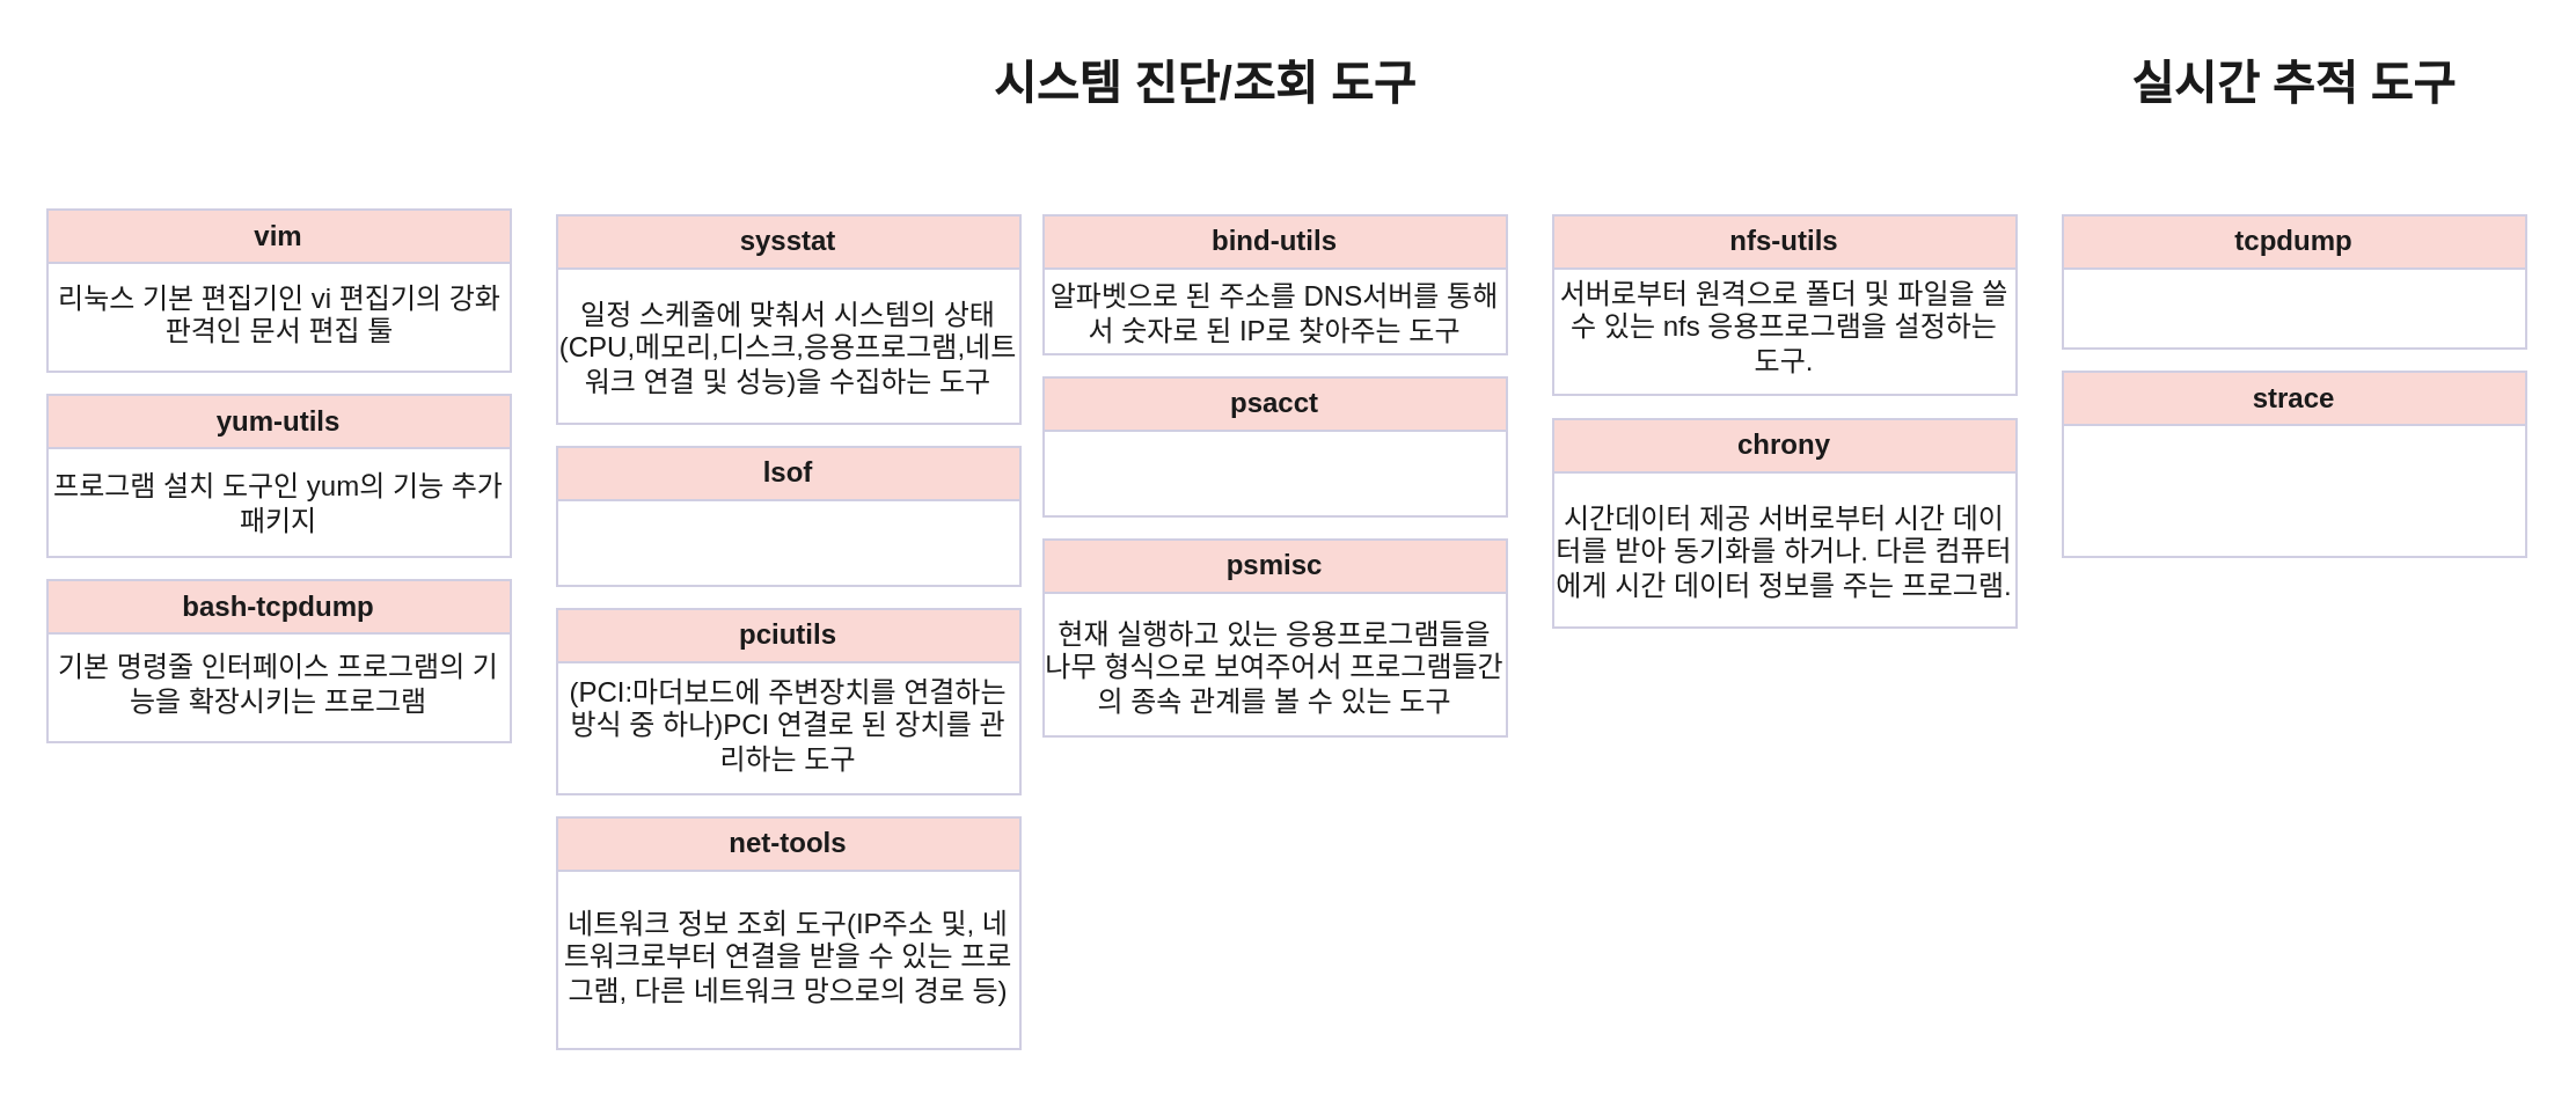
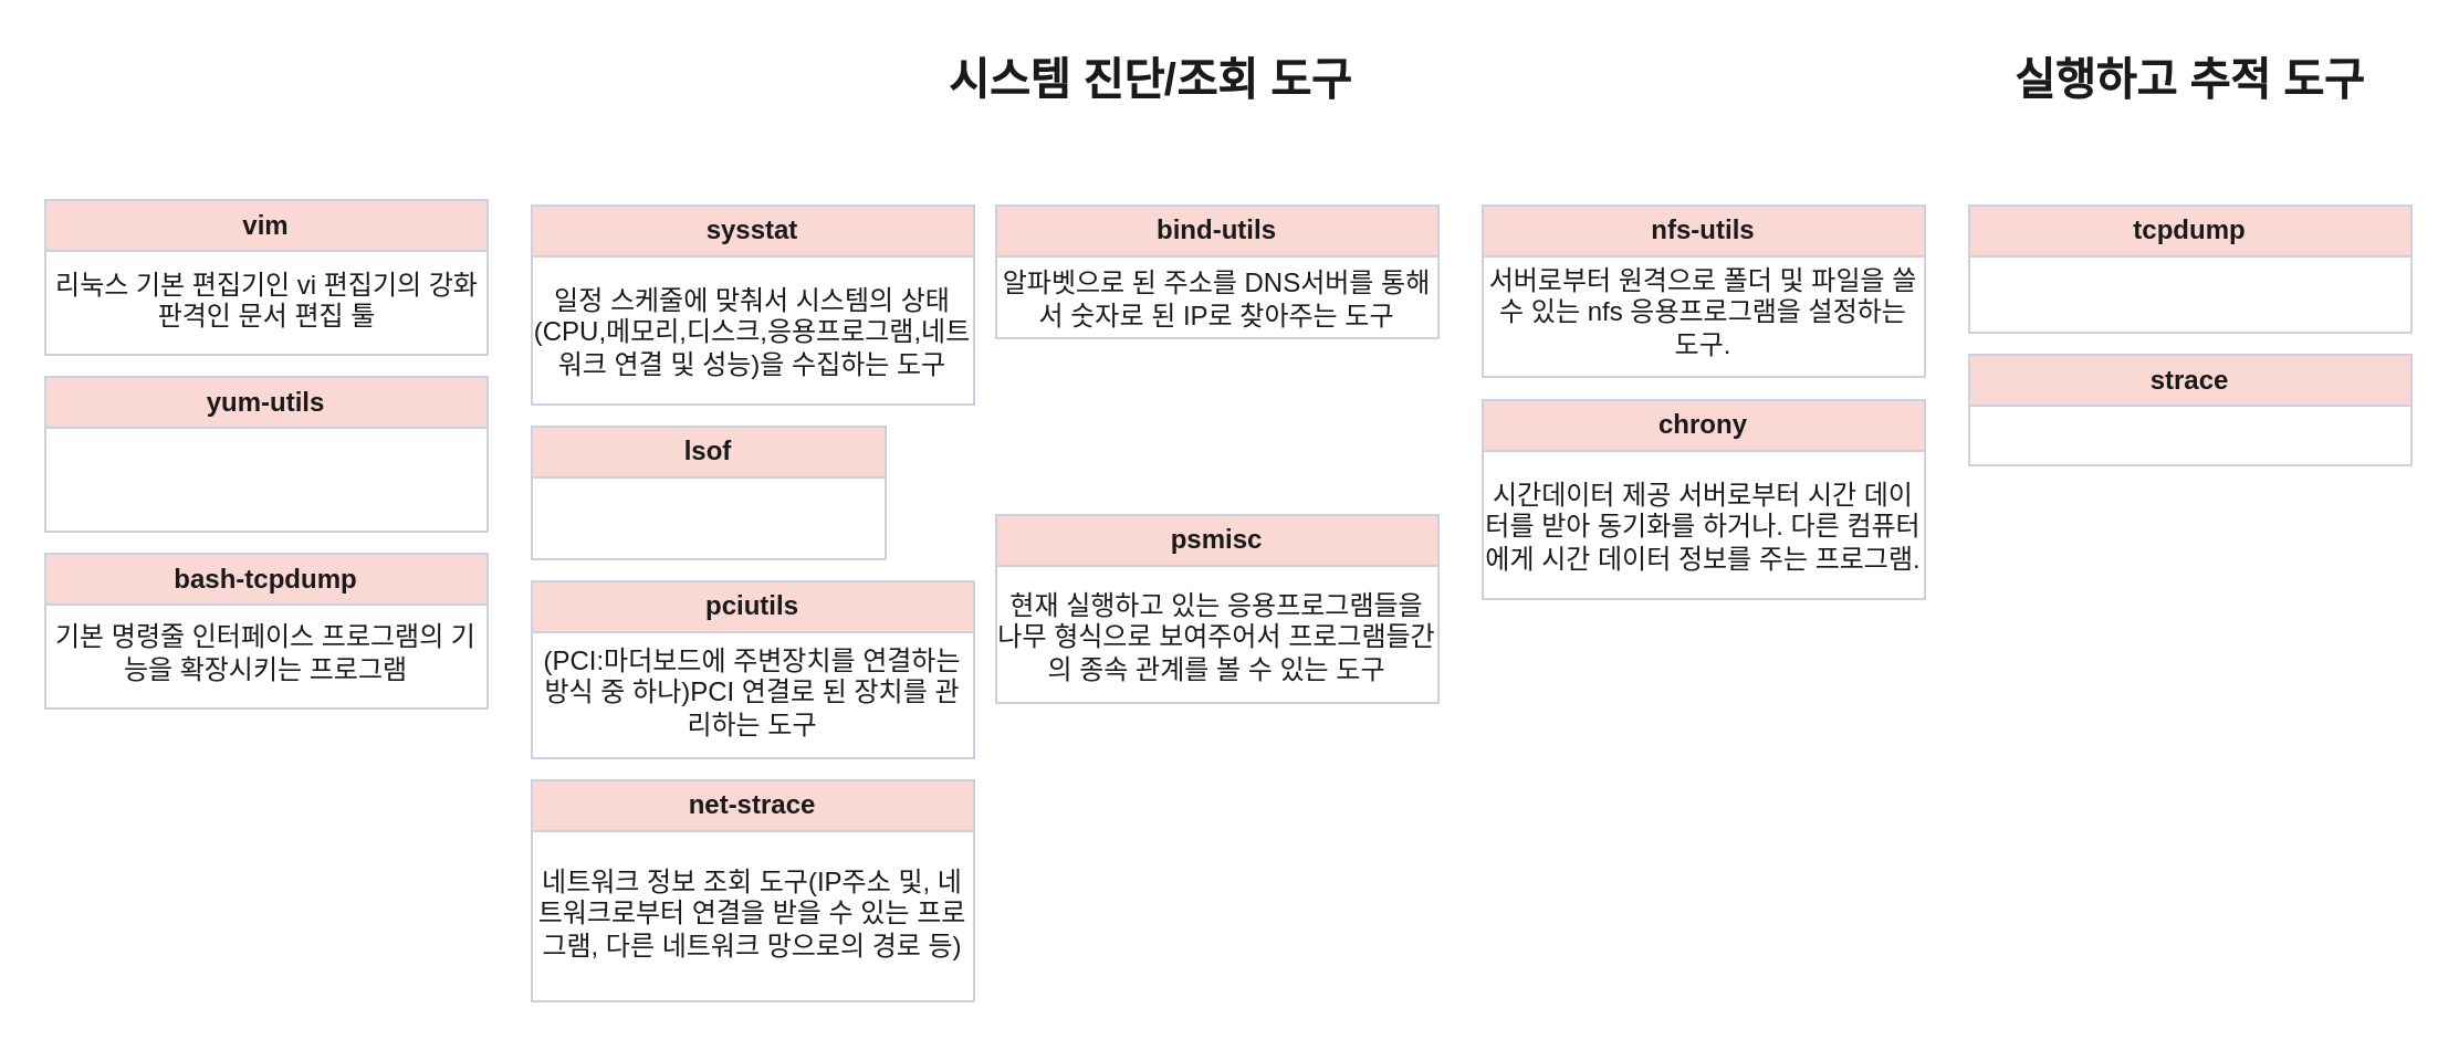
  <mxCell id="0" />
  <mxCell id="1" parent="0" />
  <mxCell id="2" value="vim" style="swimlane;whiteSpace=wrap;html=1;rounded=0;labelBackgroundColor=none;fillColor=#FAD9D5;strokeColor=#D0CEE2;fontColor=#1A1A1A;" vertex="1" parent="1"><mxGeometry x="20" y="90" width="200" height="70" as="geometry" /></mxCell>
  <mxCell id="3" value="리눅스 기본 편집기인 vi 편집기의 강화판격인 문서 편집 툴" style="text;html=1;strokeColor=none;fillColor=none;align=center;verticalAlign=top;whiteSpace=wrap;rounded=0;labelBackgroundColor=none;fontColor=#1A1A1A;" vertex="1" parent="2"><mxGeometry x="3" y="25" width="195" height="40" as="geometry" /></mxCell>
  <mxCell id="4" value="bash-tcpdump" style="swimlane;whiteSpace=wrap;html=1;rounded=0;labelBackgroundColor=none;fillColor=#FAD9D5;strokeColor=#D0CEE2;fontColor=#1A1A1A;" vertex="1" parent="1"><mxGeometry x="20" y="250" width="200" height="70" as="geometry" /></mxCell>
  <mxCell id="5" value="기본 명령줄 인터페이스 프로그램의 기능을 확장시키는 프로그램" style="text;html=1;strokeColor=none;fillColor=none;align=center;verticalAlign=middle;whiteSpace=wrap;rounded=0;labelBackgroundColor=none;fontColor=#1A1A1A;" vertex="1" parent="4"><mxGeometry y="30" width="200" height="30" as="geometry" /></mxCell>
  <mxCell id="6" value="sysstat" style="swimlane;whiteSpace=wrap;html=1;labelBackgroundColor=none;fillColor=#FAD9D5;strokeColor=#D0CEE2;fontColor=#1A1A1A;" vertex="1" parent="1"><mxGeometry x="240" y="92.5" width="200" height="90" as="geometry" /></mxCell>
  <mxCell id="7" value="일정 스케줄에 맞춰서 시스템의 상태(CPU,메모리,디스크,응용프로그램,네트워크 연결 및 성능)을 수집하는 도구" style="text;html=1;strokeColor=none;fillColor=none;align=center;verticalAlign=middle;whiteSpace=wrap;rounded=0;labelBackgroundColor=none;fontColor=#1A1A1A;" vertex="1" parent="6"><mxGeometry y="27" width="200" height="60" as="geometry" /></mxCell>
  <mxCell id="8" value="yum-utils" style="swimlane;whiteSpace=wrap;html=1;labelBackgroundColor=none;fillColor=#FAD9D5;strokeColor=#D0CEE2;fontColor=#1A1A1A;" vertex="1" parent="1"><mxGeometry x="20" y="170" width="200" height="70" as="geometry" /></mxCell>
- <mxCell id="9" value="프로그램 설치 도구인 yum의 기능 추가 패키지" style="text;html=1;strokeColor=none;fillColor=none;align=center;verticalAlign=middle;whiteSpace=wrap;rounded=0;labelBackgroundColor=none;fontColor=#1A1A1A;" vertex="1" parent="8"><mxGeometry y="23" width="200" height="47" as="geometry" /></mxCell>
- <mxCell id="10" value="net-tools" style="swimlane;whiteSpace=wrap;html=1;labelBackgroundColor=none;fillColor=#FAD9D5;strokeColor=#D0CEE2;fontColor=#1A1A1A;" vertex="1" parent="1"><mxGeometry x="240" y="352.5" width="200" height="100" as="geometry" /></mxCell>
+ <mxCell id="10" value="net-strace" style="swimlane;whiteSpace=wrap;html=1;labelBackgroundColor=none;fillColor=#FAD9D5;strokeColor=#D0CEE2;fontColor=#1A1A1A;" vertex="1" parent="1"><mxGeometry x="240" y="352.5" width="200" height="100" as="geometry" /></mxCell>
  <mxCell id="11" value="네트워크 정보 조회 도구(IP주소 및, 네트워크로부터 연결을 받을 수 있는 프로그램, 다른 네트워크 망으로의 경로 등)" style="text;html=1;strokeColor=none;fillColor=none;align=center;verticalAlign=middle;whiteSpace=wrap;rounded=0;labelBackgroundColor=none;fontColor=#1A1A1A;" vertex="1" parent="10"><mxGeometry y="30" width="200" height="60" as="geometry" /></mxCell>
- <mxCell id="12" value="lsof" style="swimlane;whiteSpace=wrap;html=1;labelBackgroundColor=none;fillColor=#FAD9D5;strokeColor=#D0CEE2;fontColor=#1A1A1A;" vertex="1" parent="1"><mxGeometry x="240" y="192.5" width="200" height="60" as="geometry" /></mxCell>
+ <mxCell id="12" value="lsof" style="swimlane;whiteSpace=wrap;html=1;labelBackgroundColor=none;fillColor=#FAD9D5;strokeColor=#D0CEE2;fontColor=#1A1A1A;" vertex="1" parent="1"><mxGeometry x="240" y="192.5" width="160" height="60" as="geometry" /></mxCell>
  <mxCell id="13" value="&lt;font style=&quot;font-size: 20px;&quot;&gt;&lt;b&gt;시스템 진단/조회 도구&lt;/b&gt;&lt;/font&gt;" style="text;html=1;strokeColor=none;fillColor=none;align=center;verticalAlign=middle;whiteSpace=wrap;rounded=0;labelBackgroundColor=none;fontColor=#1A1A1A;" vertex="1" parent="1"><mxGeometry x="420" y="20" width="200" height="30" as="geometry" /></mxCell>
  <mxCell id="14" value="bind-utils" style="swimlane;whiteSpace=wrap;html=1;labelBackgroundColor=none;fillColor=#FAD9D5;strokeColor=#D0CEE2;fontColor=#1A1A1A;" vertex="1" parent="1"><mxGeometry x="450" y="92.5" width="200" height="60" as="geometry" /></mxCell>
  <mxCell id="15" value="알파벳으로 된 주소를 DNS서버를 통해서 숫자로 된 IP로 찾아주는 도구" style="text;html=1;strokeColor=none;fillColor=none;align=center;verticalAlign=middle;whiteSpace=wrap;rounded=0;fontColor=#1A1A1A;" vertex="1" parent="14"><mxGeometry y="27" width="200" height="30" as="geometry" /></mxCell>
  <mxCell id="16" value="pciutils" style="swimlane;whiteSpace=wrap;html=1;labelBackgroundColor=none;fillColor=#FAD9D5;strokeColor=#D0CEE2;fontColor=#1A1A1A;" vertex="1" parent="1"><mxGeometry x="240" y="262.5" width="200" height="80" as="geometry" /></mxCell>
  <mxCell id="17" value="(PCI:마더보드에 주변장치를 연결하는 방식 중 하나)PCI 연결로 된 장치를 관리하는 도구" style="text;html=1;strokeColor=none;fillColor=none;align=center;verticalAlign=middle;whiteSpace=wrap;rounded=0;fontColor=#1A1A1A;" vertex="1" parent="16"><mxGeometry y="30" width="200" height="40" as="geometry" /></mxCell>
- <mxCell id="18" value="&lt;font style=&quot;font-size: 20px;&quot;&gt;&lt;b&gt;실시간 추적 도구&lt;/b&gt;&lt;/font&gt;" style="text;html=1;strokeColor=none;fillColor=none;align=center;verticalAlign=middle;whiteSpace=wrap;rounded=0;labelBackgroundColor=none;fontColor=#1A1A1A;" vertex="1" parent="1"><mxGeometry x="890" y="20" width="200" height="30" as="geometry" /></mxCell>
+ <mxCell id="18" value="&lt;font style=&quot;font-size: 20px;&quot;&gt;&lt;b&gt;실행하고 추적 도구&lt;/b&gt;&lt;/font&gt;" style="text;html=1;strokeColor=none;fillColor=none;align=center;verticalAlign=middle;whiteSpace=wrap;rounded=0;labelBackgroundColor=none;fontColor=#1A1A1A;" vertex="1" parent="1"><mxGeometry x="890" y="20" width="200" height="30" as="geometry" /></mxCell>
  <mxCell id="19" value="tcpdump" style="swimlane;whiteSpace=wrap;html=1;labelBackgroundColor=none;fillColor=#FAD9D5;strokeColor=#D0CEE2;fontColor=#1A1A1A;" vertex="1" parent="1"><mxGeometry x="890" y="92.5" width="200" height="57.5" as="geometry" /></mxCell>
  <mxCell id="20" value="psmisc" style="swimlane;whiteSpace=wrap;html=1;labelBackgroundColor=none;fillColor=#FAD9D5;strokeColor=#D0CEE2;fontColor=#1A1A1A;" vertex="1" parent="1"><mxGeometry x="450" y="232.5" width="200" height="85" as="geometry" /></mxCell>
  <mxCell id="21" value="현재 실행하고 있는 응용프로그램들을 나무 형식으로 보여주어서 프로그램들간의 종속 관계를 볼 수 있는 도구" style="text;html=1;strokeColor=none;fillColor=none;align=center;verticalAlign=middle;whiteSpace=wrap;rounded=0;fontColor=#1A1A1A;" vertex="1" parent="20"><mxGeometry y="25" width="200" height="60" as="geometry" /></mxCell>
  <mxCell id="22" value="nfs-utils" style="swimlane;whiteSpace=wrap;html=1;labelBackgroundColor=none;fillColor=#FAD9D5;strokeColor=#D0CEE2;fontColor=#1A1A1A;" vertex="1" parent="1"><mxGeometry x="670" y="92.5" width="200" height="77.5" as="geometry" /></mxCell>
  <mxCell id="23" value="서버로부터 원격으로 폴더 및 파일을 쓸 수 있는 nfs 응용프로그램을 설정하는 도구." style="text;html=1;strokeColor=none;fillColor=none;align=center;verticalAlign=middle;whiteSpace=wrap;rounded=0;fontColor=#1A1A1A;" vertex="1" parent="22"><mxGeometry y="23" width="200" height="50" as="geometry" /></mxCell>
- <mxCell id="24" value="psacct" style="swimlane;whiteSpace=wrap;html=1;labelBackgroundColor=none;fillColor=#FAD9D5;strokeColor=#D0CEE2;fontColor=#1A1A1A;" vertex="1" parent="1"><mxGeometry x="450" y="162.5" width="200" height="60" as="geometry" /></mxCell>
- <mxCell id="25" value="strace" style="swimlane;whiteSpace=wrap;html=1;labelBackgroundColor=none;fillColor=#FAD9D5;strokeColor=#D0CEE2;fontColor=#1A1A1A;" vertex="1" parent="1"><mxGeometry x="890" y="160" width="200" height="80" as="geometry" /></mxCell>
+ <mxCell id="25" value="strace" style="swimlane;whiteSpace=wrap;html=1;labelBackgroundColor=none;fillColor=#FAD9D5;strokeColor=#D0CEE2;fontColor=#1A1A1A;" vertex="1" parent="1"><mxGeometry x="890" y="160" width="200" height="50" as="geometry" /></mxCell>
  <mxCell id="26" value="chrony" style="swimlane;whiteSpace=wrap;html=1;labelBackgroundColor=none;fillColor=#FAD9D5;strokeColor=#D0CEE2;fontColor=#1A1A1A;" vertex="1" parent="1"><mxGeometry x="670" y="180.5" width="200" height="90" as="geometry" /></mxCell>
  <mxCell id="27" value="시간데이터 제공 서버로부터 시간 데이터를 받아 동기화를 하거나. 다른 컴퓨터에게 시간 데이터 정보를 주는 프로그램." style="text;html=1;strokeColor=none;fillColor=none;align=center;verticalAlign=middle;whiteSpace=wrap;rounded=0;fontColor=#1A1A1A;" vertex="1" parent="26"><mxGeometry y="25" width="200" height="65" as="geometry" /></mxCell>
